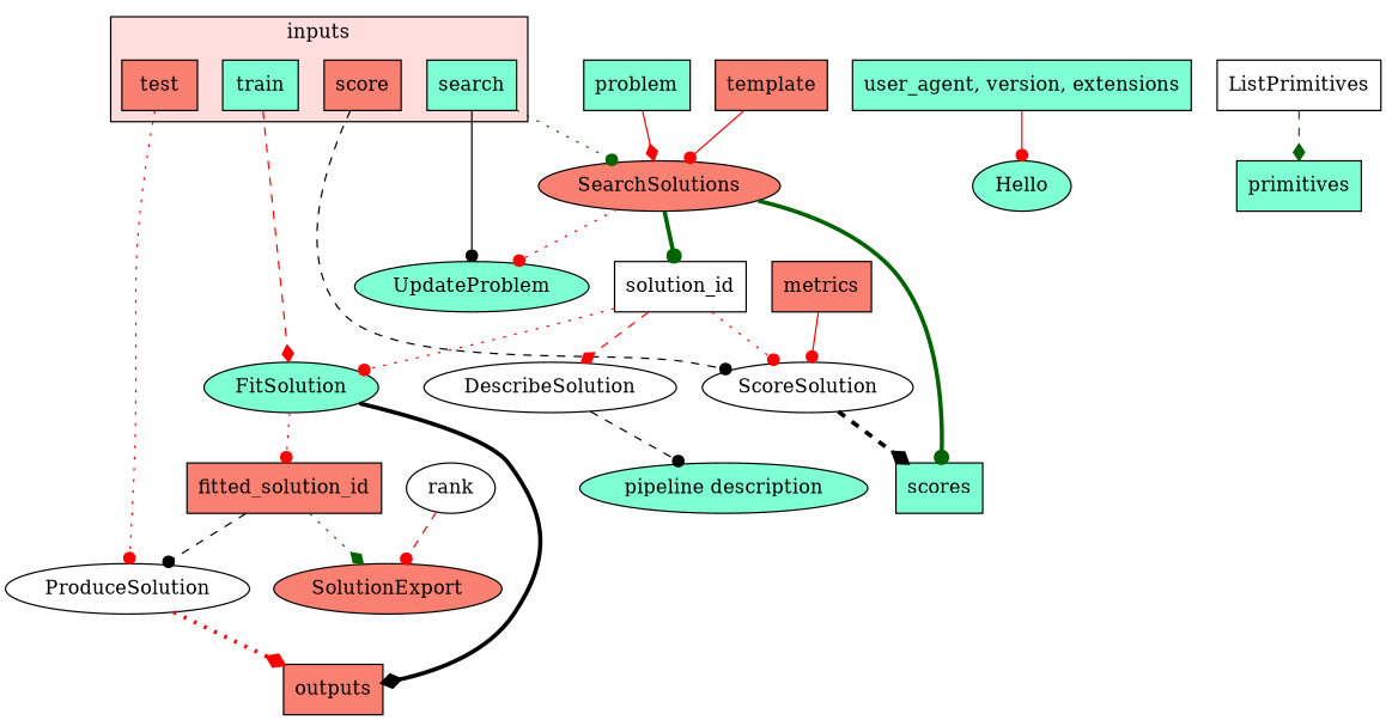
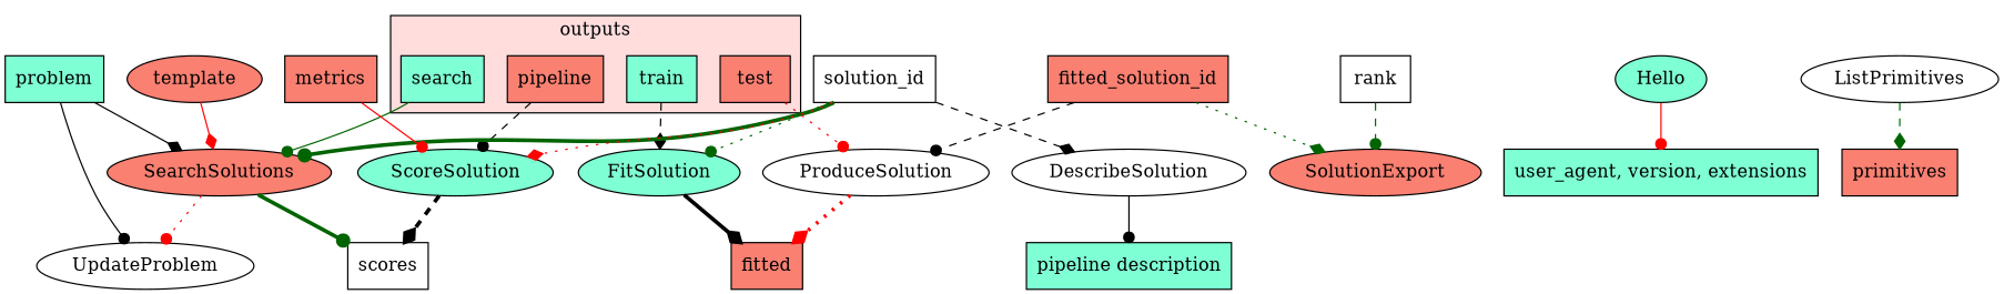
  digraph {
    compound=true
    node [fillcolor=salmon shape=rectangle style=filled]
    edge [arrowhead=dot color=red style=dotted]
    search [fillcolor=aquamarine]
    train [fillcolor=aquamarine]
-   score
+   score [label=pipeline]
    test
    SearchSolutions [shape=ellipse]
    FitSolution [fillcolor=aquamarine shape=ellipse]
-   ScoreSolution [fillcolor=white shape=ellipse]
+   ScoreSolution [fillcolor=aquamarine shape=ellipse]
    ProduceSolution [fillcolor=white shape=ellipse]
    Hello [fillcolor=aquamarine shape=ellipse]
    "user_agent, version, extensions" [fillcolor=aquamarine]
-   UpdateProblem [fillcolor=aquamarine shape=ellipse]
+   UpdateProblem [fillcolor=white shape=ellipse]
    solution_id [fillcolor=white]
-   scores [fillcolor=aquamarine]
+   scores [fillcolor=white]
    DescribeSolution [fillcolor=white shape=ellipse]
-   "pipeline description" [fillcolor=aquamarine shape=ellipse]
-   outputs
+   "pipeline description" [fillcolor=aquamarine]
+   outputs [label=fitted]
    fitted_solution_id
    SolutionExport [shape=ellipse]
-   ListPrimitives [fillcolor=white shape=box]
-   primitives [fillcolor=aquamarine]
-   template
+   ListPrimitives [fillcolor=white shape=ellipse]
+   primitives
+   template [shape=ellipse]
    problem [fillcolor=aquamarine]
    metrics
-   rank [fillcolor=white shape=ellipse]
+   rank [fillcolor=white]
    subgraph cluster_1 {
      fillcolor="#ffdddd"
-     label=inputs
+     label=outputs
      shape=rectangle
      style=filled
      search
      train
      score
      test
    }
-   search -> SearchSolutions [color=darkgreen]
-   train -> FitSolution [arrowhead=diamond style=dashed]
+   search -> SearchSolutions [color=darkgreen style=solid]
+   train -> FitSolution [arrowhead=diamond color=black style=dashed]
    score -> ScoreSolution [color=black style=dashed]
    test -> ProduceSolution
    SearchSolutions -> UpdateProblem
-   SearchSolutions -> solution_id [color=darkgreen penwidth=3.0 style=solid]
+   solution_id -> SearchSolutions [color=darkgreen penwidth=3.0 style=solid]
    SearchSolutions -> scores [color=darkgreen penwidth=3.0 style=solid]
    FitSolution -> outputs [arrowhead=diamond color=black penwidth=3.0 style=solid]
-   FitSolution -> fitted_solution_id
    ScoreSolution -> scores [arrowhead=diamond color=black penwidth=3.0 style=dashed]
    ProduceSolution -> outputs [arrowhead=diamond penwidth=3.0]
-   "user_agent, version, extensions" -> Hello [style=solid]
-   solution_id -> FitSolution
-   solution_id -> ScoreSolution
-   solution_id -> DescribeSolution [arrowhead=diamond style=dashed]
-   DescribeSolution -> "pipeline description" [color=black style=dashed]
+   Hello -> "user_agent, version, extensions" [style=solid]
+   solution_id -> FitSolution [color=darkgreen]
+   solution_id -> ScoreSolution [arrowhead=diamond]
+   solution_id -> DescribeSolution [arrowhead=diamond color=black style=dashed]
+   DescribeSolution -> "pipeline description" [color=black style=solid]
    fitted_solution_id -> ProduceSolution [color=black style=dashed]
    fitted_solution_id -> SolutionExport [arrowhead=diamond color=darkgreen]
    ListPrimitives -> primitives [arrowhead=diamond color=darkgreen style=dashed]
-   template -> SearchSolutions [style=solid]
-   problem -> SearchSolutions [arrowhead=diamond style=solid]
-   search -> UpdateProblem [color=black style=solid]
+   template -> SearchSolutions [arrowhead=diamond style=solid]
+   problem -> SearchSolutions [arrowhead=diamond color=black style=solid]
+   problem -> UpdateProblem [color=black style=solid]
    metrics -> ScoreSolution [style=solid]
-   rank -> SolutionExport [style=dashed]
+   rank -> SolutionExport [color=darkgreen style=dashed]
  }
